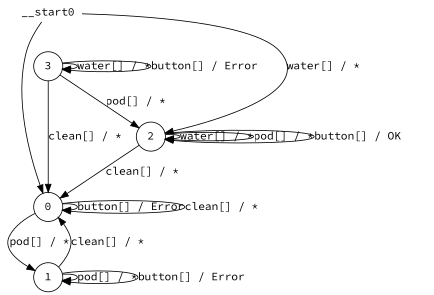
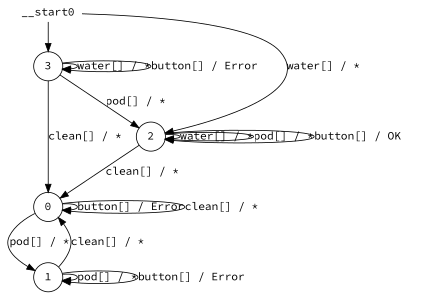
  digraph {
    fontname="Source Code Pro"
    node [fontname="Source Code Pro" shape=circle]
    edge [fontname="Source Code Pro"]
    n1 [label=0]
    n2 [label=1]
    n3 [label=3]
    n4 [label=2]
    __start0 [height=0 shape=none width=0]
    n1 -> n1 [label="button[] / Error"]
    n1 -> n1 [label="clean[] / *"]
    n1 -> n2 [label="pod[] / *"]
    n2 -> n1 [label="clean[] / *"]
    n2 -> n2 [label="pod[] / *"]
    n2 -> n2 [label="button[] / Error"]
    n3 -> n1 [label="clean[] / *"]
    n3 -> n3 [label="water[] / *"]
    n3 -> n3 [label="button[] / Error"]
    n3 -> n4 [label="pod[] / *"]
    n4 -> n1 [label="clean[] / *"]
    n4 -> n4 [label="water[] / *"]
    n4 -> n4 [label="pod[] / *"]
    n4 -> n4 [label="button[] / OK"]
-   __start0 -> n1
+   __start0 -> n3
    __start0 -> n4 [label="water[] / *"]
  }
